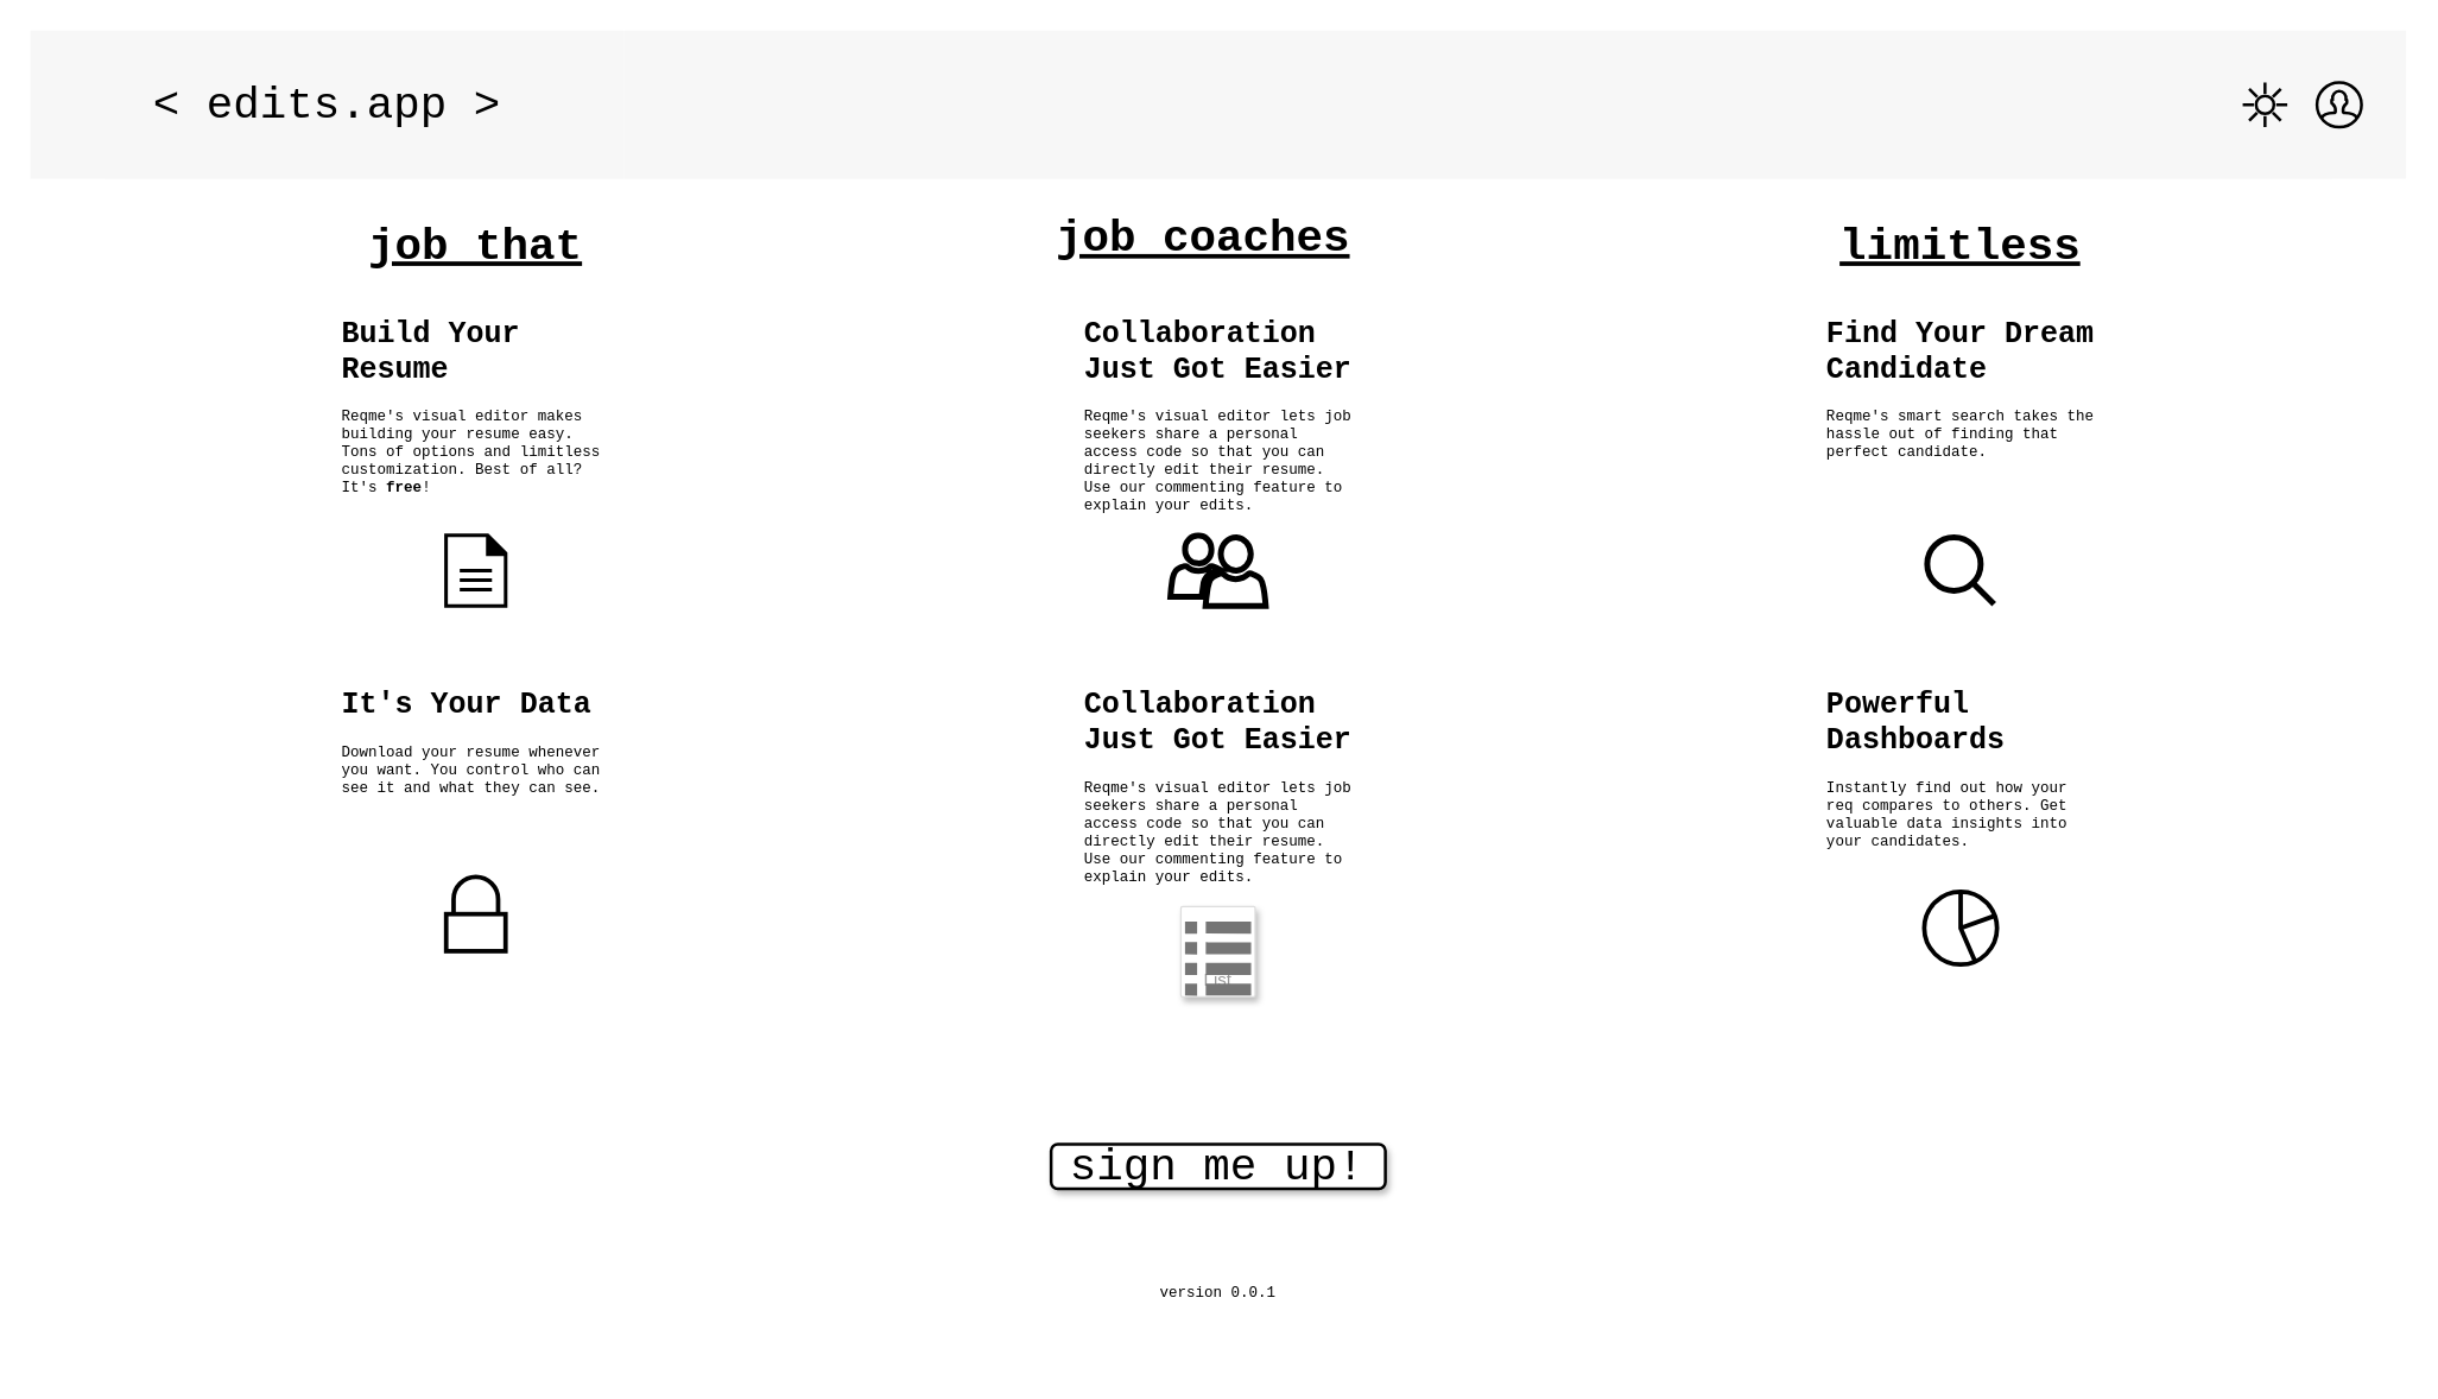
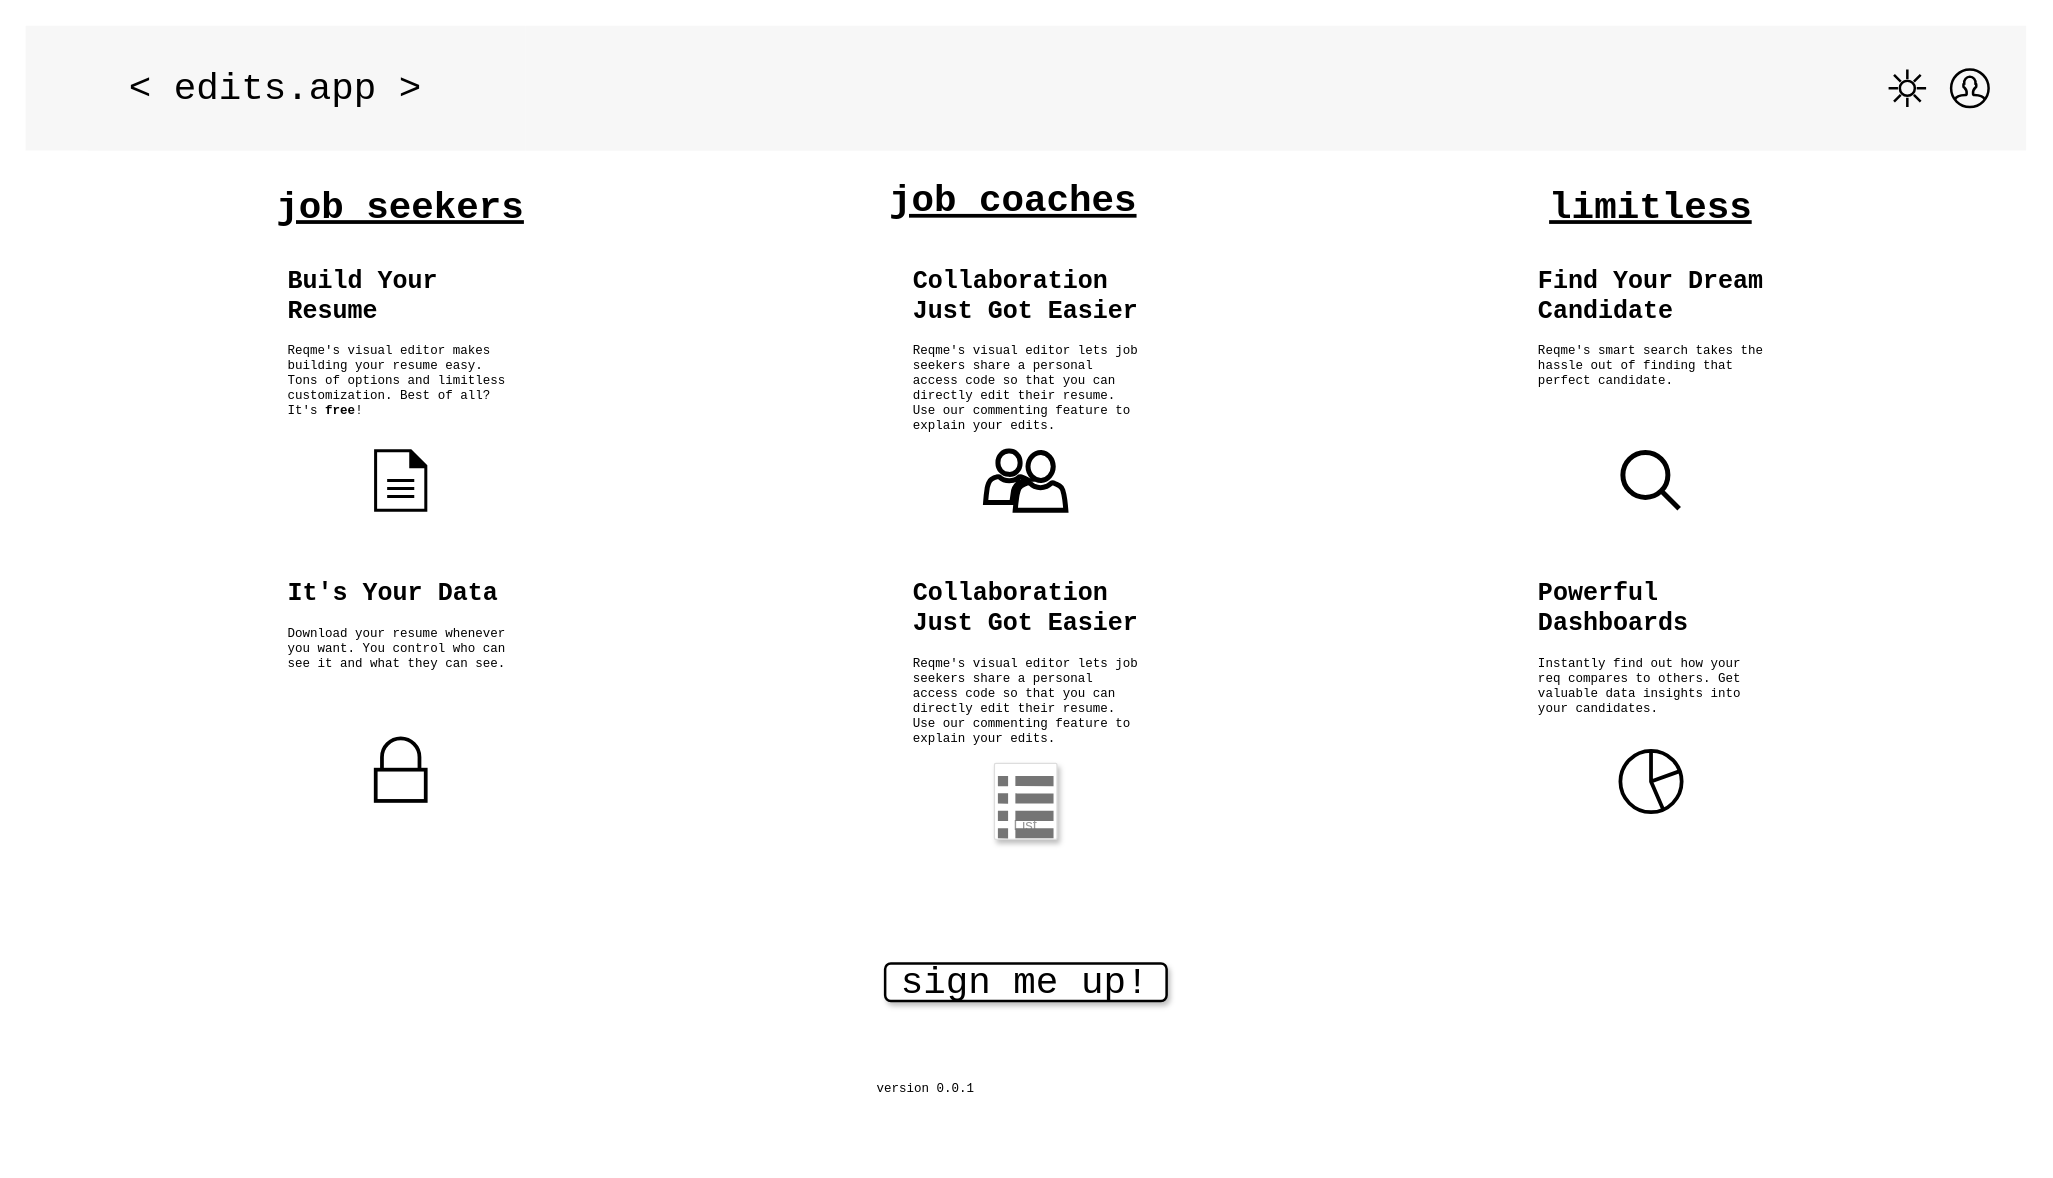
  <mxCell id="0" />
  <mxCell id="1" parent="0" />
  <mxCell id="2" value="" style="rounded=0;whiteSpace=wrap;html=1;strokeColor=none;" parent="1" vertex="1"><mxGeometry x="70" y="120" width="500" height="700" as="geometry" /></mxCell>
  <mxCell id="3" value="" style="rounded=0;whiteSpace=wrap;html=1;strokeColor=none;" parent="1" vertex="1"><mxGeometry x="1070" y="120" width="500" height="700" as="geometry" /></mxCell>
  <mxCell id="4" value="" style="rounded=0;whiteSpace=wrap;html=1;strokeColor=none;" parent="1" vertex="1"><mxGeometry x="570" y="120" width="500" height="700" as="geometry" /></mxCell>
  <mxCell id="5" value="" style="rounded=0;whiteSpace=wrap;html=1;strokeColor=none;fillColor=#F7F7F7;shadow=0;glass=0;" parent="1" vertex="1"><mxGeometry x="1220" width="400" height="100" as="geometry" y="20" /></mxCell>
  <mxCell id="6" value="" style="rounded=0;whiteSpace=wrap;html=1;strokeColor=none;fillColor=#F7F7F7;shadow=0;glass=0;" parent="1" vertex="1"><mxGeometry width="400" height="100" as="geometry" x="20" y="20" /></mxCell>
  <mxCell id="7" value="" style="rounded=0;whiteSpace=wrap;html=1;strokeColor=none;fillColor=#FFFFFF;" parent="1" vertex="1"><mxGeometry y="820" width="1600" height="100" as="geometry" x="20" /></mxCell>
  <mxCell id="8" value="" style="html=1;verticalLabelPosition=bottom;align=center;labelBackgroundColor=#ffffff;verticalAlign=top;strokeWidth=2;strokeColor=#000000;shadow=0;dashed=0;shape=mxgraph.ios7.icons.user;fillColor=none;" parent="1" vertex="1"><mxGeometry x="1560" y="55" width="30" height="30" as="geometry" /></mxCell>
  <mxCell id="9" value="&amp;lt; edits.app &amp;gt;" style="text;html=1;strokeColor=none;fillColor=none;align=center;verticalAlign=middle;whiteSpace=wrap;rounded=0;fontSize=30;fontFamily=Courier New;fontStyle=0;fontColor=#000000;" parent="1" vertex="1"><mxGeometry x="88.13" y="55" width="263.75" height="30" as="geometry" /></mxCell>
  <mxCell id="10" value="" style="rounded=0;whiteSpace=wrap;html=1;strokeColor=none;fillColor=#F7F7F7;shadow=0;glass=0;" parent="1" vertex="1"><mxGeometry x="420" width="800" height="100" as="geometry" y="20" /></mxCell>
  <mxCell id="11" value="" style="html=1;verticalLabelPosition=bottom;align=center;labelBackgroundColor=#ffffff;verticalAlign=top;strokeWidth=2;strokeColor=#000000;shadow=0;dashed=0;shape=mxgraph.ios7.icons.sun;pointerEvents=1;rounded=0;sketch=0;fontFamily=Courier New;fontSize=30;fillColor=none;" parent="1" vertex="1"><mxGeometry x="1510" y="55" width="30" height="30" as="geometry" /></mxCell>
  <mxCell id="12" value="" style="rounded=0;whiteSpace=wrap;html=1;strokeColor=none;fillColor=#FFFFFF;gradientColor=none;" parent="1" vertex="1"><mxGeometry y="120" width="50" height="700" as="geometry" x="20" /></mxCell>
  <mxCell id="13" value="" style="rounded=0;whiteSpace=wrap;html=1;strokeColor=none;fillColor=#FFFFFF;gradientColor=none;" parent="1" vertex="1"><mxGeometry x="1570" y="120" width="50" height="700" as="geometry" /></mxCell>
- <mxCell id="14" value="version 0.0.1" style="text;html=1;strokeColor=none;fillColor=none;align=center;verticalAlign=middle;whiteSpace=wrap;rounded=0;fontSize=10;fontFamily=Courier New;" parent="1" vertex="1"><mxGeometry x="695" y="855" width="250" height="30" as="geometry" /></mxCell>
+ <mxCell id="14" value="version 0.0.1" style="text;html=1;strokeColor=none;fillColor=none;align=center;verticalAlign=middle;whiteSpace=wrap;rounded=0;fontSize=10;fontFamily=Courier New;" parent="1" vertex="1"><mxGeometry x="615" y="855" width="250" height="30" as="geometry" /></mxCell>
  <mxCell id="15" value="&lt;h1&gt;Build Your Resume&lt;/h1&gt;&lt;p&gt;Reqme's visual editor makes building your resume easy. Tons of options and limitless customization. Best of all? It's &lt;b&gt;free&lt;/b&gt;!&lt;/p&gt;" style="text;html=1;strokeColor=none;fillColor=none;spacing=5;spacingTop=-20;whiteSpace=wrap;overflow=hidden;rounded=0;shadow=1;sketch=0;fontFamily=Courier New;fontSize=10;" parent="1" vertex="1"><mxGeometry x="225" y="210" width="190" height="130" as="geometry" /></mxCell>
  <mxCell id="16" value="" style="sketch=0;pointerEvents=1;shadow=0;dashed=0;html=1;strokeColor=none;fillColor=#000000;labelPosition=center;verticalLabelPosition=bottom;verticalAlign=top;outlineConnect=0;align=center;shape=mxgraph.office.concepts.document;rounded=1;glass=0;fontFamily=Courier New;fontSize=10;fontColor=#000000;" parent="1" vertex="1"><mxGeometry x="298.71" y="358.75" width="42.56" height="50" as="geometry" /></mxCell>
  <mxCell id="17" value="&lt;h1&gt;Collaboration Just Got Easier&lt;/h1&gt;&lt;p&gt;Reqme's visual editor lets job seekers share a personal access code so that you can directly edit their resume. Use our commenting feature to explain your edits.&lt;/p&gt;" style="text;html=1;strokeColor=none;fillColor=none;spacing=5;spacingTop=-20;whiteSpace=wrap;overflow=hidden;rounded=0;shadow=1;sketch=0;fontFamily=Courier New;fontSize=10;" parent="1" vertex="1"><mxGeometry x="725" y="210" width="190" height="140" as="geometry" /></mxCell>
  <mxCell id="18" value="&lt;h1&gt;Find Your Dream Candidate&lt;/h1&gt;&lt;p&gt;Reqme's smart search takes the hassle out of finding that perfect candidate.&lt;/p&gt;" style="text;html=1;strokeColor=none;fillColor=none;spacing=5;spacingTop=-20;whiteSpace=wrap;overflow=hidden;rounded=0;shadow=1;sketch=0;fontFamily=Courier New;fontSize=10;" parent="1" vertex="1"><mxGeometry x="1225" y="210" width="190" height="100" as="geometry" /></mxCell>
- <mxCell id="19" value="job that" style="text;html=1;strokeColor=none;fillColor=none;align=center;verticalAlign=middle;whiteSpace=wrap;rounded=0;fontSize=30;fontFamily=Courier New;fontStyle=5;fontColor=#000000;" parent="1" vertex="1"><mxGeometry x="188.12" y="150" width="263.75" height="30" as="geometry" /></mxCell>
+ <mxCell id="19" value="job seekers" style="text;html=1;strokeColor=none;fillColor=none;align=center;verticalAlign=middle;whiteSpace=wrap;rounded=0;fontSize=30;fontFamily=Courier New;fontStyle=5;fontColor=#000000;" parent="1" vertex="1"><mxGeometry x="188.12" y="150" width="263.75" height="30" as="geometry" /></mxCell>
  <mxCell id="20" value="job coaches" style="text;html=1;strokeColor=none;fillColor=none;align=center;verticalAlign=middle;whiteSpace=wrap;rounded=0;fontSize=30;fontFamily=Courier New;fontStyle=5;fontColor=#000000;" parent="1" vertex="1"><mxGeometry x="678" y="145" width="263.75" height="30" as="geometry" /></mxCell>
  <mxCell id="21" value="limitless" style="text;html=1;strokeColor=none;fillColor=none;align=center;verticalAlign=middle;whiteSpace=wrap;rounded=0;fontSize=30;fontFamily=Courier New;fontStyle=5;fontColor=#000000;" parent="1" vertex="1"><mxGeometry x="1188.12" y="150" width="263.75" height="30" as="geometry" /></mxCell>
  <mxCell id="22" value="sign me up!" style="text;html=1;strokeColor=default;fillColor=default;align=center;verticalAlign=middle;whiteSpace=wrap;rounded=1;fontSize=30;fontFamily=Courier New;fontStyle=0;fontColor=#000000;shadow=1;strokeWidth=2;" parent="1" vertex="1"><mxGeometry x="707.44" y="770" width="225.12" height="30" as="geometry" /></mxCell>
  <mxCell id="23" value="" style="html=1;verticalLabelPosition=bottom;align=center;labelBackgroundColor=#ffffff;verticalAlign=top;strokeWidth=4;strokeColor=#000000;shadow=0;dashed=0;shape=mxgraph.ios7.icons.looking_glass;rounded=1;glass=0;sketch=0;fontFamily=Courier New;fontSize=10;fontColor=#000000;fillColor=none;gradientColor=#EDEDED;" parent="1" vertex="1"><mxGeometry x="1297.49" y="361.25" width="45" height="45" as="geometry" /></mxCell>
  <mxCell id="24" value="" style="sketch=0;pointerEvents=1;shadow=0;dashed=0;html=1;strokeColor=default;labelPosition=center;verticalLabelPosition=bottom;verticalAlign=top;align=center;fillColor=none;shape=mxgraph.mscae.intune.user_group;rounded=1;glass=0;fontFamily=Courier New;fontSize=10;fontColor=#000000;strokeWidth=4;" parent="1" vertex="1"><mxGeometry x="787.78" y="360" width="64.19" height="47.5" as="geometry" /></mxCell>
  <mxCell id="25" value="&lt;h1&gt;It's Your Data&lt;/h1&gt;&lt;p&gt;Download your resume whenever you want. You control who can see it and what they can see.&lt;/p&gt;" style="text;html=1;strokeColor=none;fillColor=none;spacing=5;spacingTop=-20;whiteSpace=wrap;overflow=hidden;rounded=0;shadow=1;sketch=0;fontFamily=Courier New;fontSize=10;" parent="1" vertex="1"><mxGeometry x="224.87" y="460" width="190" height="130" as="geometry" /></mxCell>
  <mxCell id="26" value="&lt;h1&gt;Collaboration Just Got Easier&lt;/h1&gt;&lt;p&gt;Reqme's visual editor lets job seekers share a personal access code so that you can directly edit their resume. Use our commenting feature to explain your edits.&lt;/p&gt;" style="text;html=1;strokeColor=none;fillColor=none;spacing=5;spacingTop=-20;whiteSpace=wrap;overflow=hidden;rounded=0;shadow=1;sketch=0;fontFamily=Courier New;fontSize=10;" parent="1" vertex="1"><mxGeometry x="724.87" y="460" width="190" height="140" as="geometry" /></mxCell>
  <mxCell id="27" value="&lt;h1&gt;Powerful Dashboards&lt;/h1&gt;&lt;p&gt;Instantly find out how your req compares to others. Get valuable data insights into your candidates.&lt;/p&gt;" style="text;html=1;strokeColor=none;fillColor=none;spacing=5;spacingTop=-20;whiteSpace=wrap;overflow=hidden;rounded=0;shadow=1;sketch=0;fontFamily=Courier New;fontSize=10;" parent="1" vertex="1"><mxGeometry x="1224.87" y="460" width="190" height="120" as="geometry" /></mxCell>
  <mxCell id="28" value="" style="html=1;verticalLabelPosition=bottom;align=center;labelBackgroundColor=#ffffff;verticalAlign=top;strokeWidth=3;strokeColor=#000000;shadow=0;dashed=0;shape=mxgraph.ios7.icons.pie_chart;fillColor=none;" parent="1" vertex="1"><mxGeometry x="1295.5" y="600" width="49" height="49" as="geometry" /></mxCell>
  <mxCell id="29" value="" style="html=1;verticalLabelPosition=bottom;align=center;labelBackgroundColor=#ffffff;verticalAlign=top;strokeWidth=3;strokeColor=#000000;shadow=0;dashed=0;shape=mxgraph.ios7.icons.locked;fillColor=#FFFFFF;" parent="1" vertex="1"><mxGeometry x="300" y="590" width="40" height="50" as="geometry" /></mxCell>
  <mxCell id="30" value="List" style="strokeColor=#dddddd;shadow=1;strokeWidth=1;rounded=1;absoluteArcSize=1;arcSize=2;labelPosition=center;verticalLabelPosition=middle;align=center;verticalAlign=bottom;spacingLeft=0;fontColor=#999999;fontSize=12;whiteSpace=wrap;spacingBottom=2;fillColor=#FFFFFF;" parent="1" vertex="1"><mxGeometry x="794.87" y="610" width="50" height="60.71" as="geometry" /></mxCell>
  <mxCell id="31" value="" style="sketch=0;dashed=0;connectable=0;html=1;fillColor=#757575;strokeColor=none;shape=mxgraph.gcp2.list;part=1;strokeWidth=3;" parent="30" vertex="1"><mxGeometry x="0.5" width="44.5" height="50" relative="1" as="geometry"><mxPoint x="-22.25" y="10" as="offset" /></mxGeometry></mxCell>
